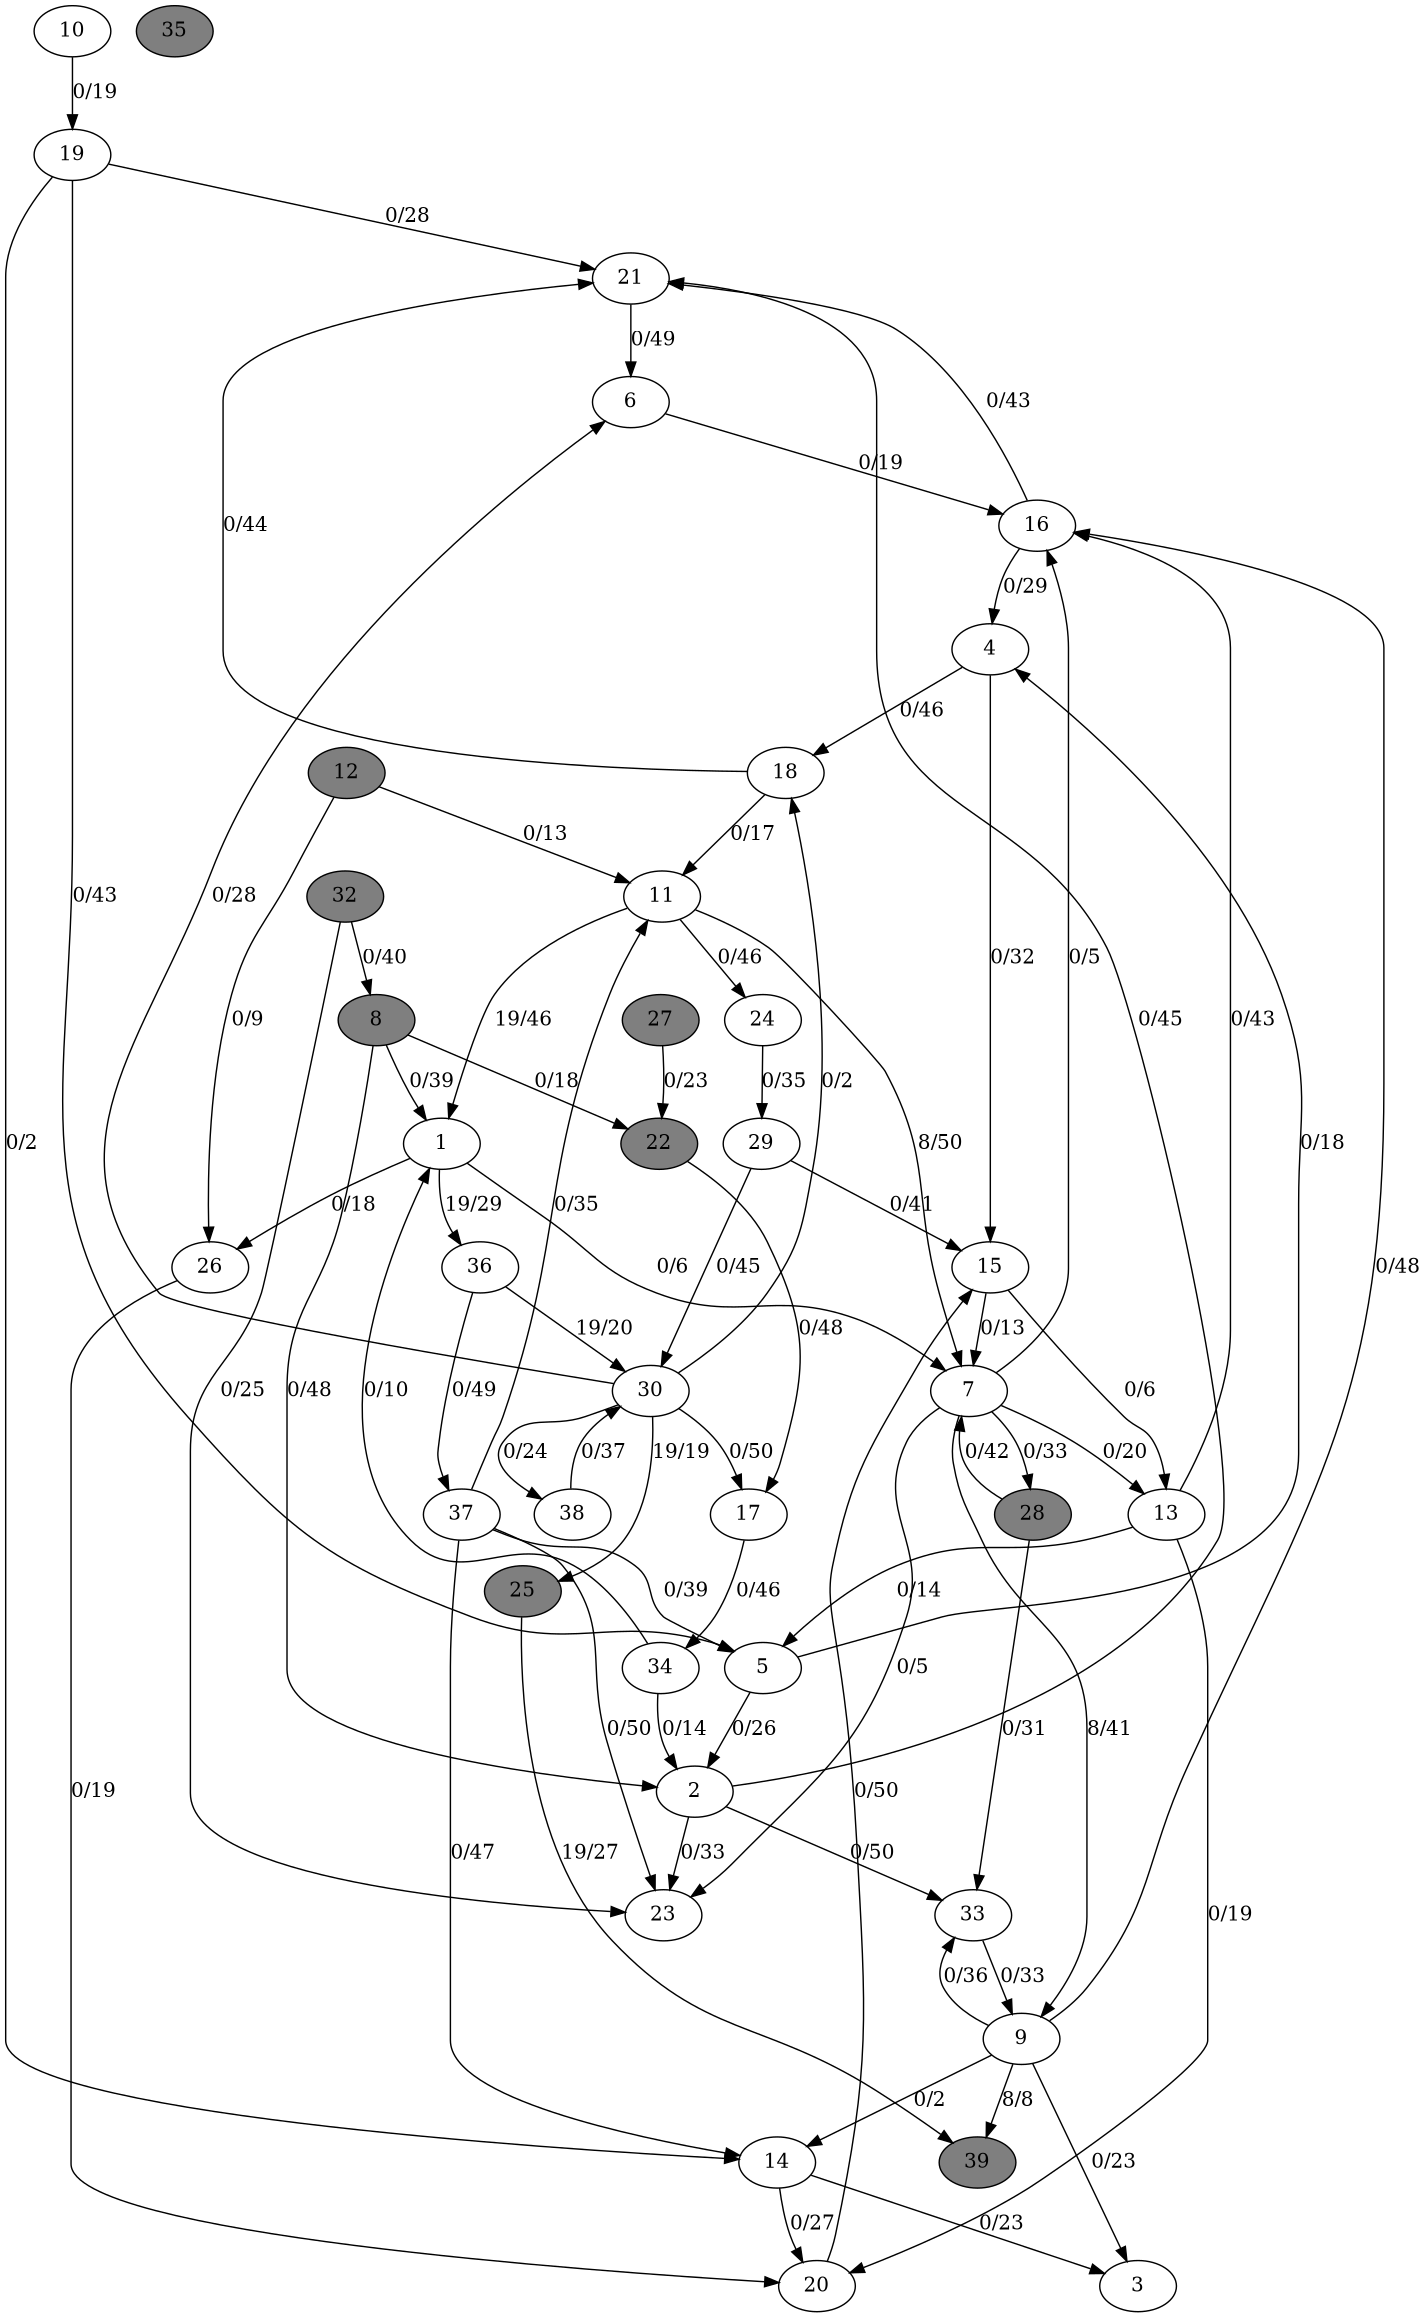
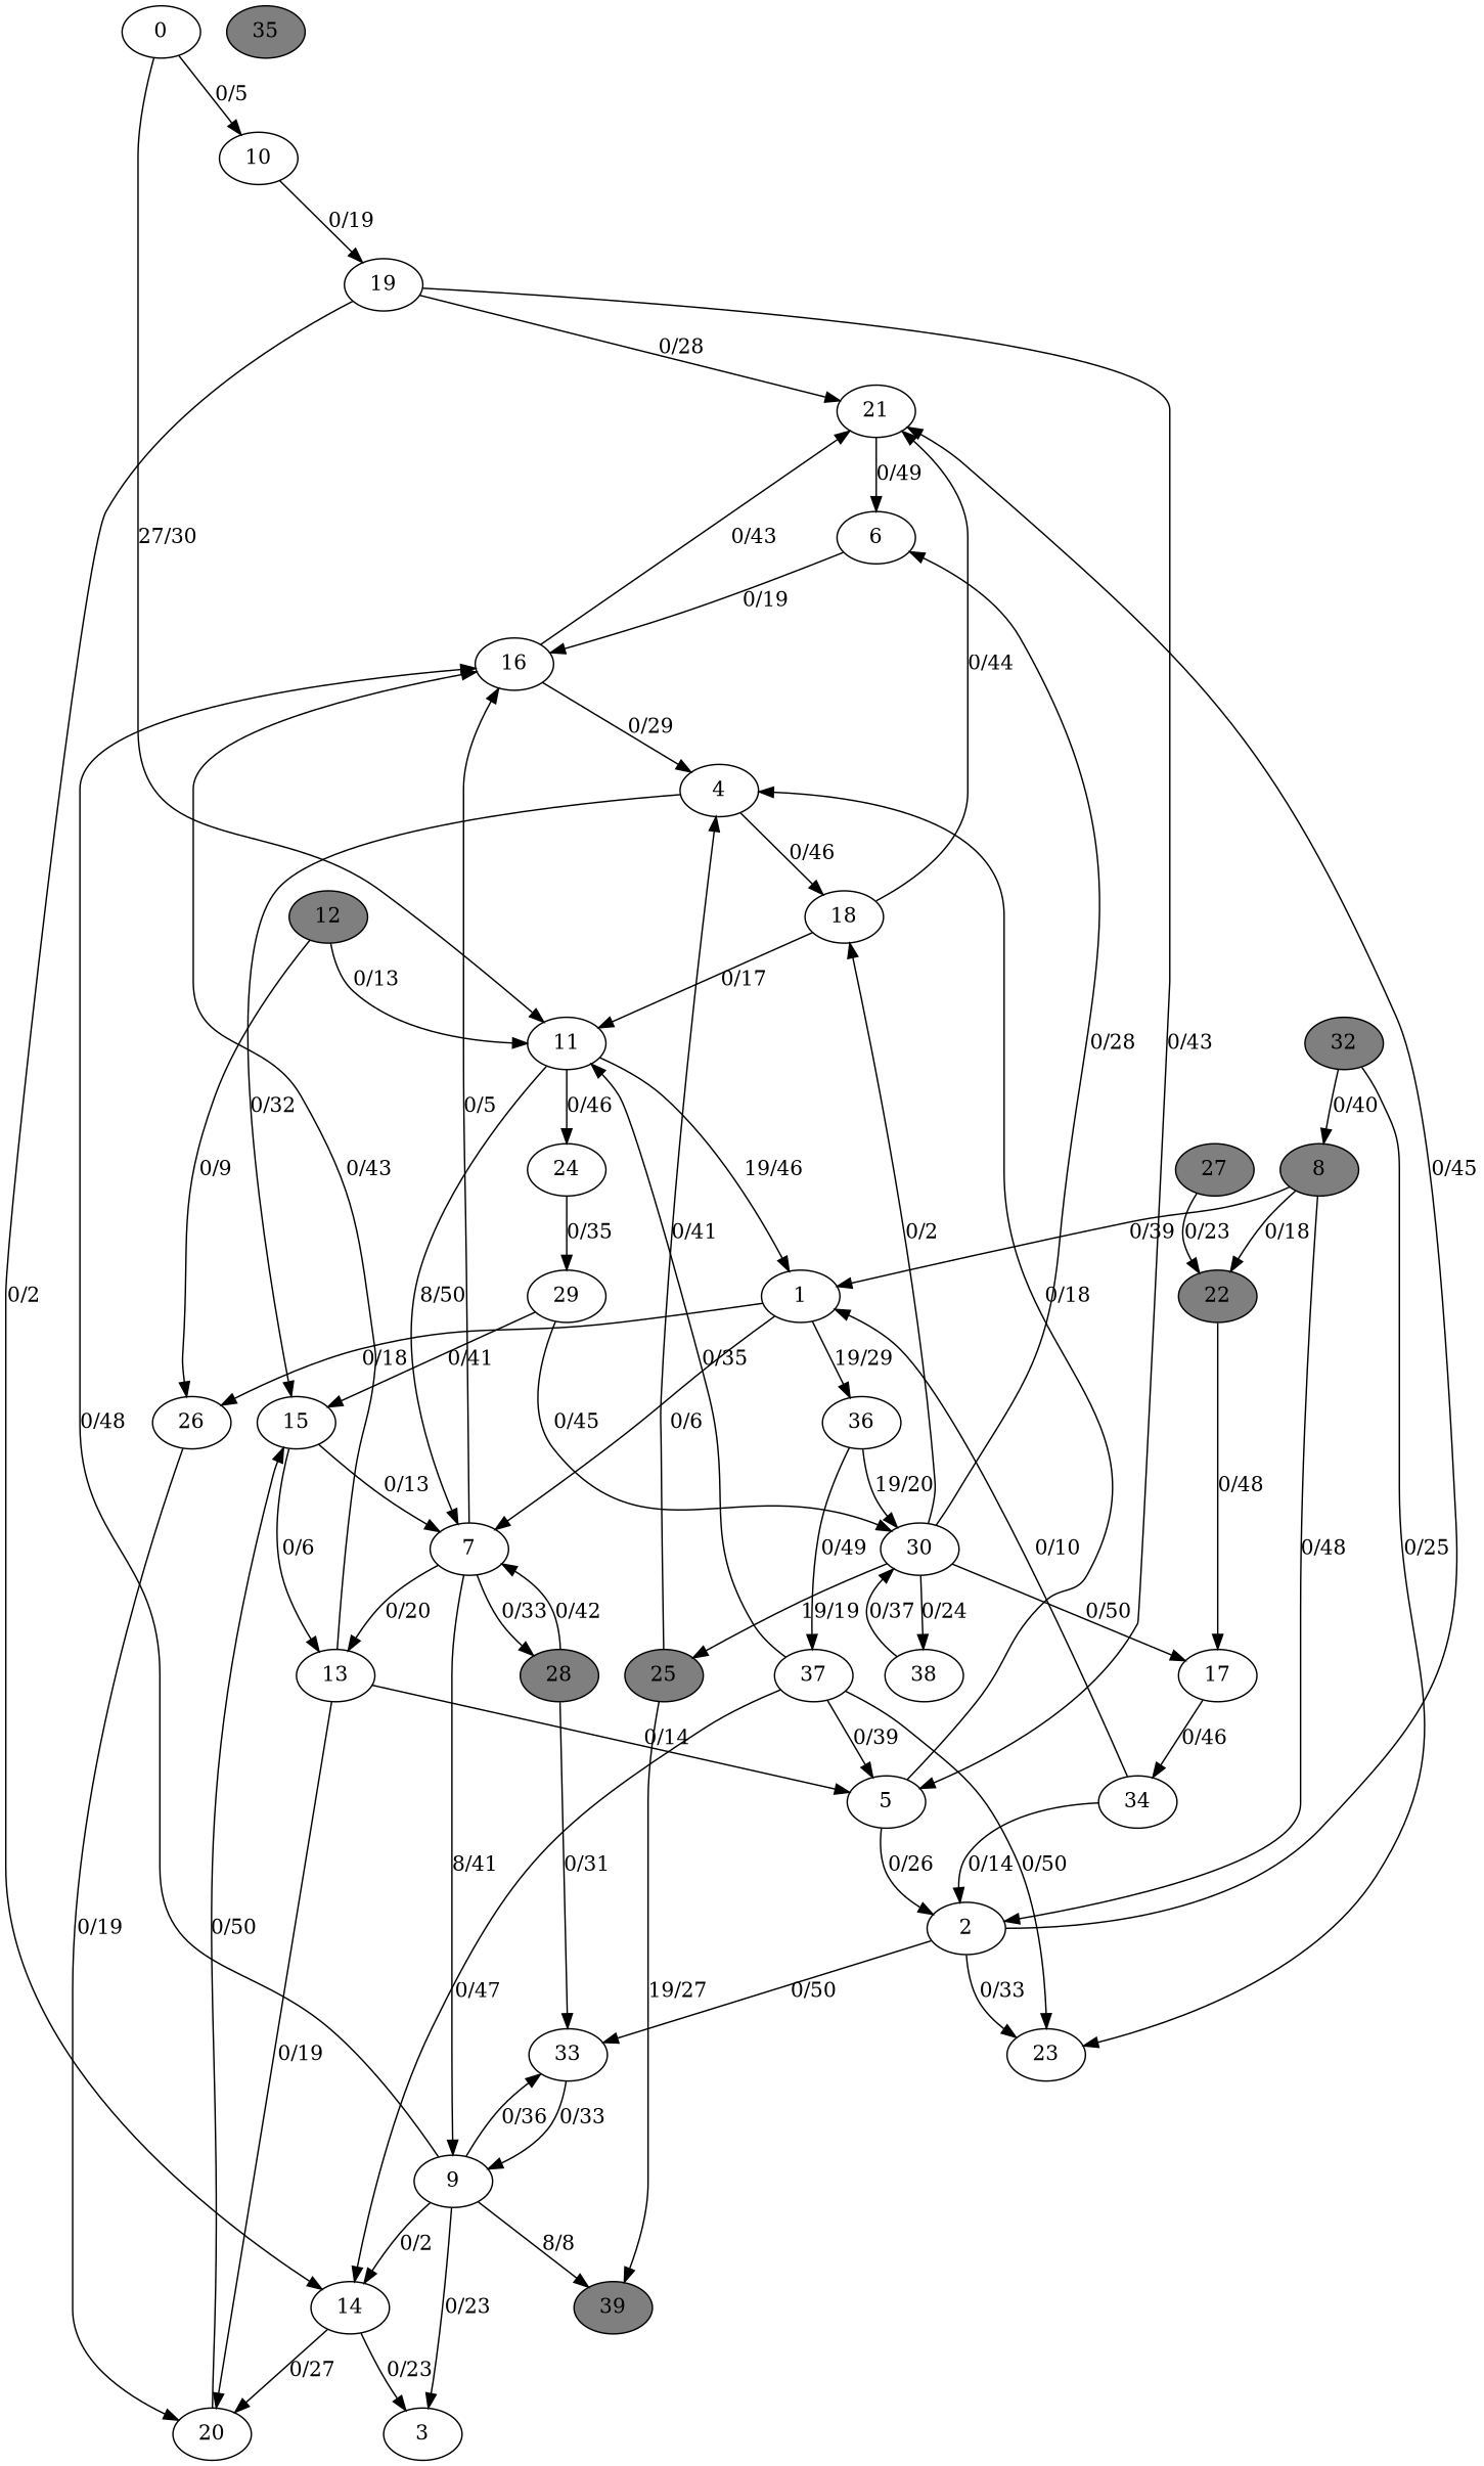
  digraph {
    node [fillcolor=grey100 style=filled]
+   0
    10
    11
    19
    1
    7
    24
    21
    5
    14
    26
    36
    23
    28 [fillcolor=grey50]
    16
    9
    13
    29
    20
    30
    37
    33
    4
    3
    39 [fillcolor=grey50]
    15
    6
    18
    17
    25 [fillcolor=grey50]
    38
    2
    8 [fillcolor=grey50]
    22 [fillcolor=grey50]
    34
    12 [fillcolor=grey50]
    27 [fillcolor=grey50]
    32 [fillcolor=grey50]
    35 [fillcolor=grey50]
+   0 -> 10 [label="0/5"]
+   0 -> 11 [label="27/30"]
    10 -> 19 [label="0/19"]
    11 -> 1 [label="19/46"]
    11 -> 7 [label="8/50"]
    11 -> 24 [label="0/46"]
    19 -> 21 [label="0/28"]
    19 -> 5 [label="0/43"]
    19 -> 14 [label="0/2"]
    1 -> 7 [label="0/6"]
    1 -> 26 [label="0/18"]
    1 -> 36 [label="19/29"]
-   7 -> 23 [label="0/5"]
    7 -> 28 [label="0/33"]
    7 -> 16 [label="0/5"]
    7 -> 9 [label="8/41"]
    7 -> 13 [label="0/20"]
    24 -> 29 [label="0/35"]
    21 -> 6 [label="0/49"]
    5 -> 4 [label="0/18"]
    5 -> 2 [label="0/26"]
    14 -> 20 [label="0/27"]
    14 -> 3 [label="0/23"]
    26 -> 20 [label="0/19"]
    36 -> 30 [label="19/20"]
    36 -> 37 [label="0/49"]
    28 -> 7 [label="0/42"]
    28 -> 33 [label="0/31"]
    16 -> 21 [label="0/43"]
    16 -> 4 [label="0/29"]
    9 -> 14 [label="0/2"]
    9 -> 16 [label="0/48"]
    9 -> 33 [label="0/36"]
    9 -> 3 [label="0/23"]
    9 -> 39 [label="8/8"]
    13 -> 5 [label="0/14"]
    13 -> 16 [label="0/43"]
    13 -> 20 [label="0/19"]
    29 -> 30 [label="0/45"]
    29 -> 15 [label="0/41"]
    20 -> 15 [label="0/50"]
    30 -> 6 [label="0/28"]
    30 -> 18 [label="0/2"]
    30 -> 17 [label="0/50"]
    30 -> 25 [label="19/19"]
    30 -> 38 [label="0/24"]
    37 -> 11 [label="0/35"]
    37 -> 5 [label="0/39"]
    37 -> 14 [label="0/47"]
    37 -> 23 [label="0/50"]
    33 -> 9 [label="0/33"]
    4 -> 15 [label="0/32"]
    4 -> 18 [label="0/46"]
    15 -> 7 [label="0/13"]
    15 -> 13 [label="0/6"]
    6 -> 16 [label="0/19"]
    18 -> 11 [label="0/17"]
    18 -> 21 [label="0/44"]
    17 -> 34 [label="0/46"]
+   25 -> 4 [label="0/41"]
    25 -> 39 [label="19/27"]
    38 -> 30 [label="0/37"]
    2 -> 21 [label="0/45"]
    2 -> 23 [label="0/33"]
    2 -> 33 [label="0/50"]
    8 -> 1 [label="0/39"]
    8 -> 2 [label="0/48"]
    8 -> 22 [label="0/18"]
    22 -> 17 [label="0/48"]
    34 -> 1 [label="0/10"]
    34 -> 2 [label="0/14"]
    12 -> 11 [label="0/13"]
    12 -> 26 [label="0/9"]
    27 -> 22 [label="0/23"]
    32 -> 23 [label="0/25"]
    32 -> 8 [label="0/40"]
  }
